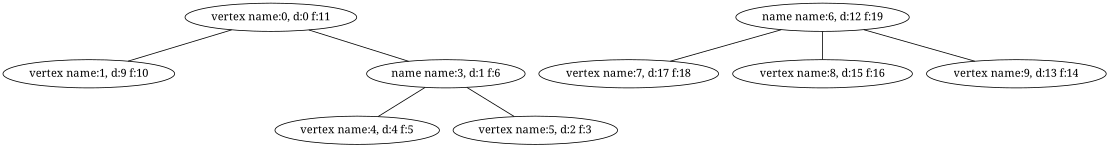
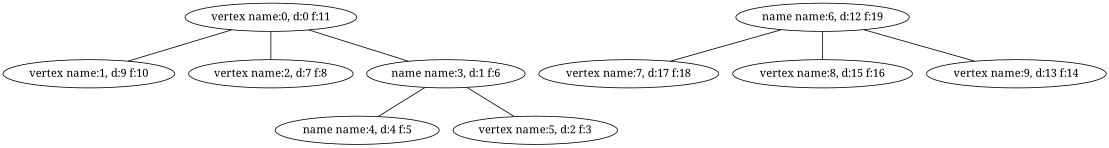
  graph {
    fontname="Noto Serif"
    node [fontname="Noto Serif"]
    edge [fontname="Noto Serif"]
    n1 [label="vertex name:0, d:0 f:11"]
    n2 [label="vertex name:1, d:9 f:10"]
+   n3 [label="vertex name:2, d:7 f:8"]
    n4 [label="name name:3, d:1 f:6"]
-   n5 [label="vertex name:4, d:4 f:5"]
+   n5 [label="name name:4, d:4 f:5"]
    n6 [label="vertex name:5, d:2 f:3"]
    n7 [label="name name:6, d:12 f:19"]
    n8 [label="vertex name:7, d:17 f:18"]
    n9 [label="vertex name:8, d:15 f:16"]
    n10 [label="vertex name:9, d:13 f:14"]
    n1 -- n2
+   n1 -- n3
    n1 -- n4
    n4 -- n5
    n4 -- n6
    n7 -- n8
    n7 -- n9
    n7 -- n10
  }
